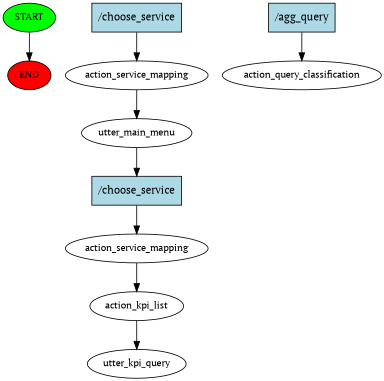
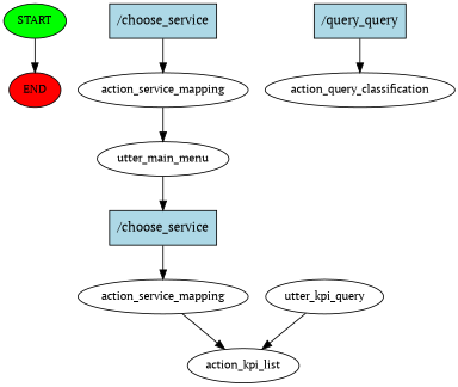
  digraph {
    fontname="PT Serif"
    node [fontname="PT Serif" fontsize=12]
    edge [fontname="PT Serif"]
    n1 [fillcolor=green label=START style=filled]
    n2 [fillcolor=red label=END style=filled]
    n3 [fillcolor=lightblue label="/choose_service" shape=rect style=filled fontsize=""]
    n4 [label=action_service_mapping]
    n5 [label=utter_main_menu]
    n6 [fillcolor=lightblue label="/choose_service" shape=rect style=filled fontsize=""]
    n7 [label=action_service_mapping]
    n8 [label=action_kpi_list]
    n9 [label=utter_kpi_query]
-   n10 [fillcolor=lightblue label="/agg_query" shape=rect style=filled fontsize=""]
+   n10 [fillcolor=lightblue label="/query_query" shape=rect style=filled fontsize=""]
    n11 [label=action_query_classification]
    n1 -> n2
    n3 -> n4
    n4 -> n5
    n5 -> n6
    n6 -> n7
    n7 -> n8
-   n8 -> n9
+   n9 -> n8
    n10 -> n11
  }
